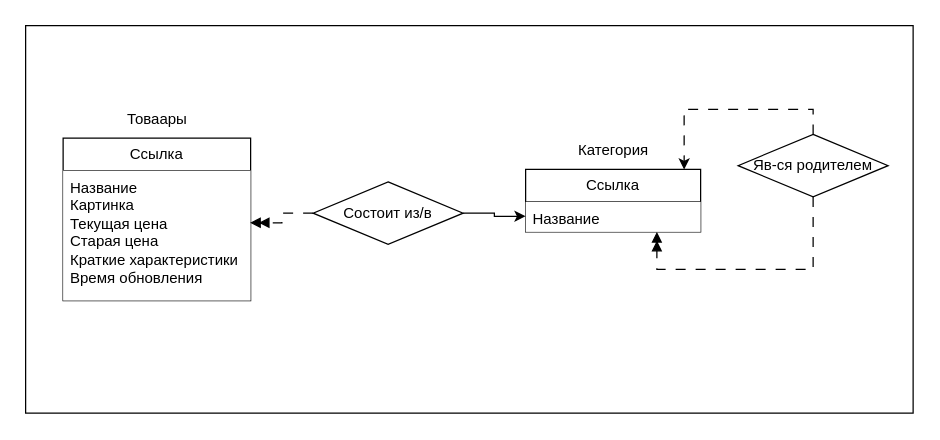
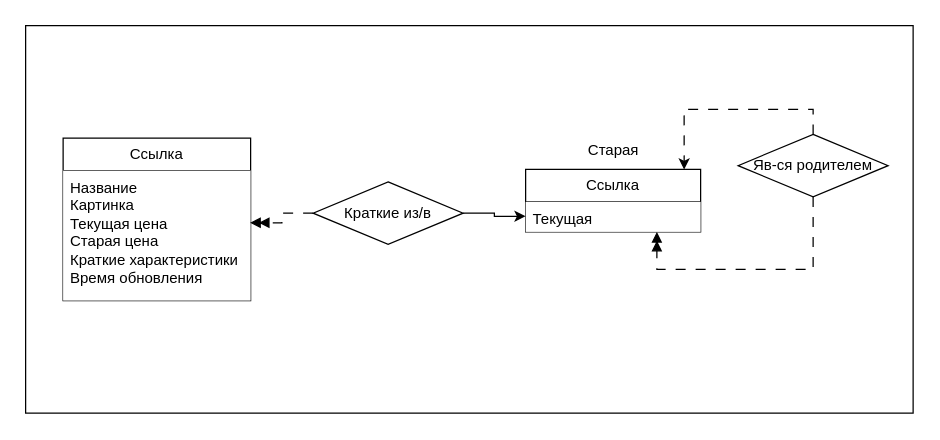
  <mxCell id="0" />
  <mxCell id="1" parent="0" />
  <mxCell id="2" value="" style="rounded=0;whiteSpace=wrap;html=1;" parent="1" vertex="1"><mxGeometry x="20" y="20" width="710" height="310" as="geometry" /></mxCell>
  <mxCell id="3" value="Ссылка" style="swimlane;fontStyle=0;childLayout=stackLayout;horizontal=1;startSize=26;horizontalStack=0;resizeParent=1;resizeParentMax=0;resizeLast=0;collapsible=1;marginBottom=0;whiteSpace=wrap;html=1;fillColor=default;" parent="1" vertex="1"><mxGeometry x="50" y="110" width="150" height="130" as="geometry" /></mxCell>
  <mxCell id="4" value="Название&lt;div&gt;Картинка&lt;/div&gt;&lt;div&gt;Текущая цена&lt;/div&gt;&lt;div&gt;Старая цена&lt;/div&gt;&lt;div&gt;Краткие характеристики&lt;/div&gt;&lt;div&gt;Время обновления&lt;/div&gt;" style="text;align=left;verticalAlign=top;spacingLeft=4;spacingRight=4;overflow=hidden;rotatable=0;points=[[0,0.5],[1,0.5]];portConstraint=eastwest;whiteSpace=wrap;html=1;fillColor=default;" parent="3" vertex="1"><mxGeometry y="26" width="150" height="104" as="geometry" /></mxCell>
- <mxCell id="5" value="Товаары" style="text;html=1;align=center;verticalAlign=middle;resizable=0;points=[];autosize=1;strokeColor=none;fillColor=none;" parent="1" vertex="1"><mxGeometry x="90" y="80" width="70" height="30" as="geometry" /></mxCell>
  <mxCell id="6" value="Ссылка" style="swimlane;fontStyle=0;childLayout=stackLayout;horizontal=1;startSize=26;horizontalStack=0;resizeParent=1;resizeParentMax=0;resizeLast=0;collapsible=1;marginBottom=0;whiteSpace=wrap;html=1;" parent="1" vertex="1"><mxGeometry x="420" y="135" width="140" height="50" as="geometry" /></mxCell>
- <mxCell id="7" value="Название" style="text;align=left;verticalAlign=top;spacingLeft=4;spacingRight=4;overflow=hidden;rotatable=0;points=[[0,0.5],[1,0.5]];portConstraint=eastwest;whiteSpace=wrap;html=1;fillColor=default;" parent="6" vertex="1"><mxGeometry y="26" width="140" height="24" as="geometry" /></mxCell>
- <mxCell id="8" value="Категория" style="text;html=1;align=center;verticalAlign=middle;resizable=0;points=[];autosize=1;strokeColor=none;fillColor=none;" parent="1" vertex="1"><mxGeometry x="450" y="105" width="80" height="30" as="geometry" /></mxCell>
+ <mxCell id="7" value="Текущая" style="text;align=left;verticalAlign=top;spacingLeft=4;spacingRight=4;overflow=hidden;rotatable=0;points=[[0,0.5],[1,0.5]];portConstraint=eastwest;whiteSpace=wrap;html=1;fillColor=default;" parent="6" vertex="1"><mxGeometry y="26" width="140" height="24" as="geometry" /></mxCell>
+ <mxCell id="8" value="Старая" style="text;html=1;align=center;verticalAlign=middle;resizable=0;points=[];autosize=1;strokeColor=none;fillColor=none;" parent="1" vertex="1"><mxGeometry x="450" y="105" width="80" height="30" as="geometry" /></mxCell>
  <mxCell id="9" style="edgeStyle=orthogonalEdgeStyle;rounded=0;orthogonalLoop=1;jettySize=auto;html=1;exitX=1;exitY=0.5;exitDx=0;exitDy=0;entryX=0;entryY=0.75;entryDx=0;entryDy=0;endArrow=classic;endFill=1;" parent="1" source="10" target="6" edge="1"><mxGeometry relative="1" as="geometry"><mxPoint x="370" y="180" as="sourcePoint" /></mxGeometry></mxCell>
- <mxCell id="10" value="Состоит из/в" style="rhombus;whiteSpace=wrap;html=1;" parent="1" vertex="1"><mxGeometry x="250" y="145" width="120" height="50" as="geometry" /></mxCell>
+ <mxCell id="10" value="Краткие из/в" style="rhombus;whiteSpace=wrap;html=1;" parent="1" vertex="1"><mxGeometry x="250" y="145" width="120" height="50" as="geometry" /></mxCell>
  <mxCell id="11" style="edgeStyle=orthogonalEdgeStyle;rounded=0;orthogonalLoop=1;jettySize=auto;html=1;exitX=0;exitY=0.5;exitDx=0;exitDy=0;entryX=0.997;entryY=0.401;entryDx=0;entryDy=0;entryPerimeter=0;endArrow=doubleBlock;endFill=1;dashed=1;dashPattern=8 8;" parent="1" source="10" target="4" edge="1"><mxGeometry relative="1" as="geometry" /></mxCell>
  <mxCell id="12" style="edgeStyle=orthogonalEdgeStyle;rounded=0;orthogonalLoop=1;jettySize=auto;html=1;exitX=0.5;exitY=1;exitDx=0;exitDy=0;entryX=0.75;entryY=1;entryDx=0;entryDy=0;endArrow=doubleBlock;endFill=1;dashed=1;dashPattern=8 8;" parent="1" source="13" target="6" edge="1"><mxGeometry relative="1" as="geometry"><Array as="points"><mxPoint x="650" y="215" /><mxPoint x="525" y="215" /></Array></mxGeometry></mxCell>
  <mxCell id="13" value="Яв-ся родителем" style="rhombus;whiteSpace=wrap;html=1;" parent="1" vertex="1"><mxGeometry x="590" y="107" width="120" height="50" as="geometry" /></mxCell>
  <mxCell id="14" style="edgeStyle=orthogonalEdgeStyle;rounded=0;orthogonalLoop=1;jettySize=auto;html=1;exitX=0.5;exitY=0;exitDx=0;exitDy=0;entryX=0.906;entryY=0.004;entryDx=0;entryDy=0;entryPerimeter=0;dashed=1;dashPattern=8 8;" parent="1" source="13" target="6" edge="1"><mxGeometry relative="1" as="geometry" /></mxCell>
